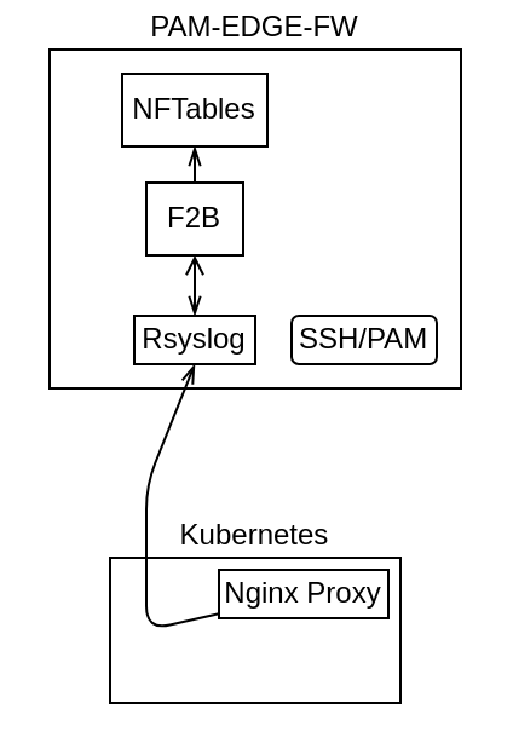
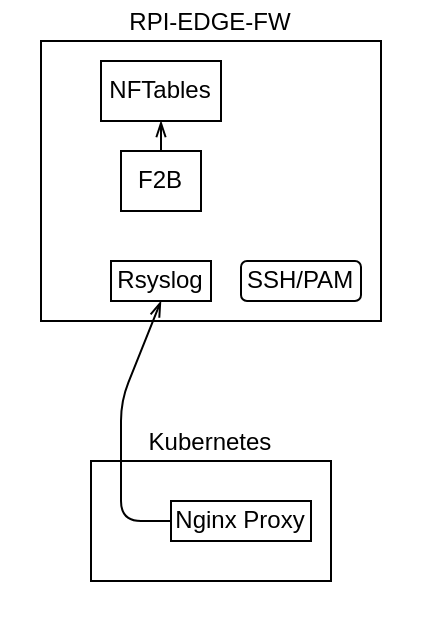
  <mxCell id="0" />
  <mxCell id="1" parent="0" />
- <mxCell id="2" value="PAM-EDGE-FW" style="rounded=0;whiteSpace=wrap;html=1;labelPosition=center;verticalLabelPosition=top;align=center;verticalAlign=bottom;" parent="1" vertex="1"><mxGeometry x="20" y="20" width="170" height="140" as="geometry" /></mxCell>
- <mxCell id="3" style="edgeStyle=none;html=1;entryX=0.5;entryY=0;entryDx=0;entryDy=0;endArrow=openThin;endFill=0;startArrow=open;startFill=0;" parent="1" source="5" target="7" edge="1"><mxGeometry relative="1" as="geometry" /></mxCell>
+ <mxCell id="2" value="RPI-EDGE-FW" style="rounded=0;whiteSpace=wrap;html=1;labelPosition=center;verticalLabelPosition=top;align=center;verticalAlign=bottom;" parent="1" vertex="1"><mxGeometry x="20" y="20" width="170" height="140" as="geometry" /></mxCell>
  <mxCell id="4" style="edgeStyle=none;html=1;entryX=0.5;entryY=1;entryDx=0;entryDy=0;startArrow=none;startFill=0;endArrow=openThin;endFill=0;" parent="1" source="5" target="6" edge="1"><mxGeometry relative="1" as="geometry" /></mxCell>
  <mxCell id="5" value="F2B" style="rounded=0;whiteSpace=wrap;html=1;" parent="1" vertex="1"><mxGeometry x="60" y="75" width="40" height="30" as="geometry" /></mxCell>
  <mxCell id="6" value="NFTables" style="rounded=0;whiteSpace=wrap;html=1;" parent="1" vertex="1"><mxGeometry x="50" y="30" width="60" height="30" as="geometry" /></mxCell>
  <mxCell id="7" value="Rsyslog" style="rounded=0;whiteSpace=wrap;html=1;" parent="1" vertex="1"><mxGeometry x="55" y="130" width="50" height="20" as="geometry" /></mxCell>
  <mxCell id="8" value="Kubernetes" style="rounded=0;whiteSpace=wrap;html=1;labelPosition=center;verticalLabelPosition=top;align=center;verticalAlign=bottom;" parent="1" vertex="1"><mxGeometry x="45" y="230" width="120" height="60" as="geometry" /></mxCell>
  <mxCell id="9" value="SSH/PAM" style="whiteSpace=wrap;html=1;rounded=1;" parent="1" vertex="1"><mxGeometry x="120" y="130" width="60" height="20" as="geometry" /></mxCell>
  <mxCell id="10" style="edgeStyle=none;html=1;entryX=0.5;entryY=1;entryDx=0;entryDy=0;startArrow=none;startFill=0;endArrow=openThin;endFill=0;" parent="1" source="11" target="7" edge="1"><mxGeometry relative="1" as="geometry"><Array as="points"><mxPoint x="60" y="260" /><mxPoint x="60" y="200" /></Array></mxGeometry></mxCell>
- <mxCell id="11" value="Nginx Proxy" style="rounded=0;whiteSpace=wrap;html=1;" parent="1" vertex="1"><mxGeometry x="90" y="235" width="70" height="20" as="geometry" /></mxCell>
+ <mxCell id="11" value="Nginx Proxy" style="rounded=0;whiteSpace=wrap;html=1;" parent="1" vertex="1"><mxGeometry x="85" y="250" width="70" height="20" as="geometry" /></mxCell>
